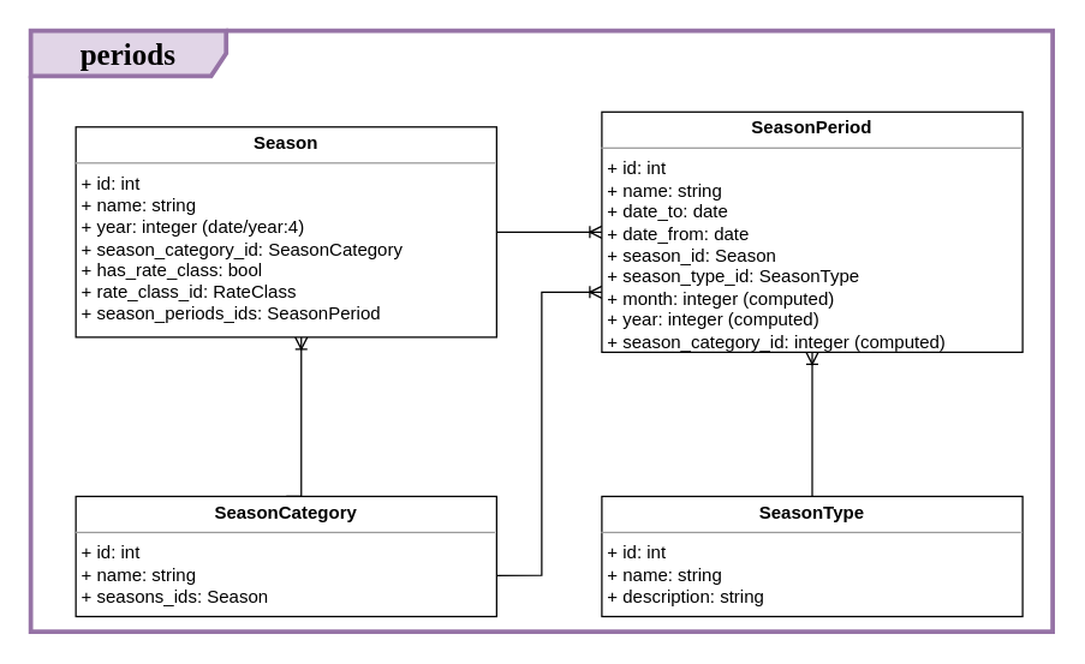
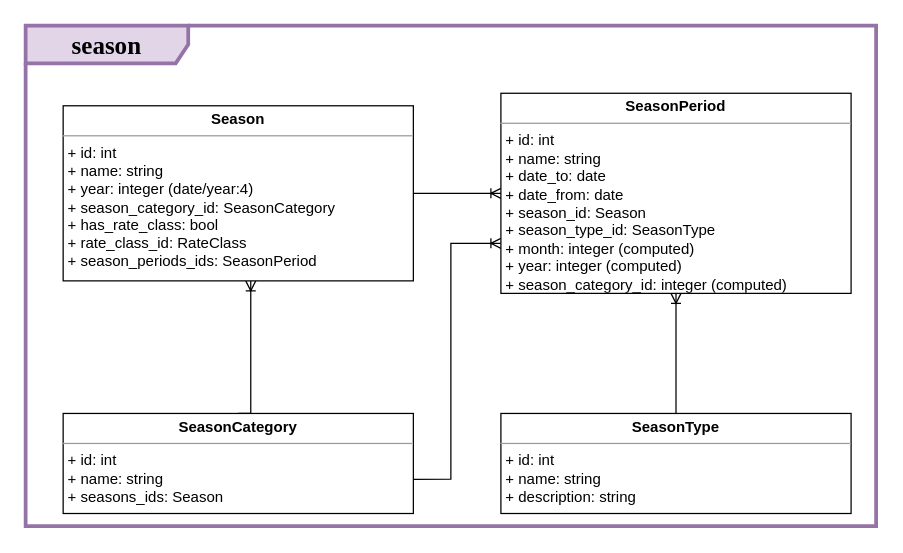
  <mxCell id="0" />
  <mxCell id="1" parent="0" />
- <mxCell id="2" value="&lt;font style=&quot;font-size: 20px;&quot;&gt;&lt;b&gt;periods&lt;/b&gt;&lt;/font&gt;" style="shape=umlFrame;whiteSpace=wrap;html=1;rounded=0;shadow=0;comic=0;labelBackgroundColor=none;strokeWidth=3;fontFamily=Verdana;fontSize=10;align=center;width=130;height=30;fillColor=#e1d5e7;strokeColor=#9673a6;" parent="1" vertex="1"><mxGeometry x="20" y="20" width="680" height="400" as="geometry" /></mxCell>
+ <mxCell id="2" value="&lt;font style=&quot;font-size: 20px;&quot;&gt;&lt;b&gt;season&lt;/b&gt;&lt;/font&gt;" style="shape=umlFrame;whiteSpace=wrap;html=1;rounded=0;shadow=0;comic=0;labelBackgroundColor=none;strokeWidth=3;fontFamily=Verdana;fontSize=10;align=center;width=130;height=30;fillColor=#e1d5e7;strokeColor=#9673a6;" parent="1" vertex="1"><mxGeometry x="20" y="20" width="680" height="400" as="geometry" /></mxCell>
  <mxCell id="3" style="edgeStyle=orthogonalEdgeStyle;rounded=0;orthogonalLoop=1;jettySize=auto;html=1;entryX=0.5;entryY=0;entryDx=0;entryDy=0;startArrow=ERoneToMany;startFill=0;endArrow=none;endFill=0;" parent="1" source="4" target="6" edge="1"><mxGeometry relative="1" as="geometry"><Array as="points"><mxPoint x="200" y="250" /><mxPoint x="200" y="250" /></Array></mxGeometry></mxCell>
  <mxCell id="4" value="&lt;p style=&quot;margin: 0px ; margin-top: 4px ; text-align: center&quot;&gt;&lt;b&gt;Season&lt;/b&gt;&lt;/p&gt;&lt;hr size=&quot;1&quot;&gt;&lt;p style=&quot;margin: 0px ; margin-left: 4px&quot;&gt;+ id: int&lt;/p&gt;&lt;p style=&quot;margin: 0px ; margin-left: 4px&quot;&gt;+ name: string&lt;/p&gt;&lt;p style=&quot;margin: 0px ; margin-left: 4px&quot;&gt;+ year: integer (date/year:4)&lt;/p&gt;&lt;p style=&quot;margin: 0px ; margin-left: 4px&quot;&gt;+ season_category_id: SeasonCategory&lt;/p&gt;&lt;p style=&quot;margin: 0px ; margin-left: 4px&quot;&gt;+ has_rate_class: bool&lt;/p&gt;&lt;p style=&quot;margin: 0px ; margin-left: 4px&quot;&gt;+ rate_class_id: RateClass&lt;/p&gt;&lt;p style=&quot;margin: 0px ; margin-left: 4px&quot;&gt;+ season_periods_ids: SeasonPeriod&lt;/p&gt;&lt;p style=&quot;margin: 0px ; margin-left: 4px&quot;&gt;&lt;br&gt;&lt;/p&gt;&lt;p style=&quot;margin: 0px ; margin-left: 4px&quot;&gt;&lt;br&gt;&lt;/p&gt;&lt;p style=&quot;margin: 0px ; margin-left: 4px&quot;&gt;&lt;br&gt;&lt;/p&gt;&lt;p style=&quot;margin: 0px ; margin-left: 4px&quot;&gt;&lt;br&gt;&lt;/p&gt;&lt;p style=&quot;margin: 0px 0px 0px 4px;&quot;&gt;&lt;br&gt;&lt;/p&gt;&lt;p style=&quot;margin: 0px 0px 0px 4px;&quot;&gt;&lt;br&gt;&lt;/p&gt;&lt;p style=&quot;margin: 0px 0px 0px 4px;&quot;&gt;&lt;br&gt;&lt;/p&gt;&lt;p style=&quot;margin: 0px 0px 0px 4px;&quot;&gt;&lt;br&gt;&lt;/p&gt;&lt;p style=&quot;margin: 0px 0px 0px 4px;&quot;&gt;&lt;br&gt;&lt;/p&gt;" style="verticalAlign=top;align=left;overflow=fill;fontSize=12;fontFamily=Helvetica;html=1;rounded=0;shadow=0;comic=0;labelBackgroundColor=none;strokeWidth=1" parent="1" vertex="1"><mxGeometry x="50" y="84" width="280" height="140" as="geometry" /></mxCell>
  <mxCell id="5" style="edgeStyle=orthogonalEdgeStyle;rounded=0;orthogonalLoop=1;jettySize=auto;html=1;entryX=0.994;entryY=0.658;entryDx=0;entryDy=0;startArrow=ERoneToMany;startFill=0;endArrow=none;endFill=0;exitX=0;exitY=0.75;exitDx=0;exitDy=0;entryPerimeter=0;" parent="1" source="9" target="6" edge="1"><mxGeometry relative="1" as="geometry"><Array as="points"><mxPoint x="360" y="194" /><mxPoint x="360" y="383" /></Array></mxGeometry></mxCell>
  <mxCell id="6" value="&lt;p style=&quot;margin: 0px ; margin-top: 4px ; text-align: center&quot;&gt;&lt;b&gt;SeasonCategory&lt;/b&gt;&lt;/p&gt;&lt;hr size=&quot;1&quot;&gt;&lt;p style=&quot;margin: 0px ; margin-left: 4px&quot;&gt;+ id: int&lt;/p&gt;&lt;p style=&quot;margin: 0px ; margin-left: 4px&quot;&gt;+ name: string&lt;/p&gt;&lt;p style=&quot;margin: 0px ; margin-left: 4px&quot;&gt;+ seasons_ids: Season&lt;/p&gt;&lt;p style=&quot;margin: 0px ; margin-left: 4px&quot;&gt;&lt;br&gt;&lt;/p&gt;&lt;p style=&quot;margin: 0px ; margin-left: 4px&quot;&gt;&lt;br&gt;&lt;/p&gt;&lt;p style=&quot;margin: 0px ; margin-left: 4px&quot;&gt;&lt;br&gt;&lt;/p&gt;&lt;p style=&quot;margin: 0px ; margin-left: 4px&quot;&gt;&lt;br&gt;&lt;/p&gt;&lt;p style=&quot;margin: 0px 0px 0px 4px;&quot;&gt;&lt;br&gt;&lt;/p&gt;&lt;p style=&quot;margin: 0px 0px 0px 4px;&quot;&gt;&lt;br&gt;&lt;/p&gt;&lt;p style=&quot;margin: 0px 0px 0px 4px;&quot;&gt;&lt;br&gt;&lt;/p&gt;&lt;p style=&quot;margin: 0px 0px 0px 4px;&quot;&gt;&lt;br&gt;&lt;/p&gt;&lt;p style=&quot;margin: 0px 0px 0px 4px;&quot;&gt;&lt;br&gt;&lt;/p&gt;" style="verticalAlign=top;align=left;overflow=fill;fontSize=12;fontFamily=Helvetica;html=1;rounded=0;shadow=0;comic=0;labelBackgroundColor=none;strokeWidth=1" parent="1" vertex="1"><mxGeometry x="50" y="330" width="280" height="80" as="geometry" /></mxCell>
  <mxCell id="7" style="edgeStyle=orthogonalEdgeStyle;rounded=0;orthogonalLoop=1;jettySize=auto;html=1;entryX=1;entryY=0.5;entryDx=0;entryDy=0;startArrow=ERoneToMany;startFill=0;endArrow=none;endFill=0;" parent="1" source="9" target="4" edge="1"><mxGeometry relative="1" as="geometry" /></mxCell>
  <mxCell id="8" style="edgeStyle=orthogonalEdgeStyle;rounded=0;orthogonalLoop=1;jettySize=auto;html=1;entryX=0.5;entryY=0;entryDx=0;entryDy=0;startArrow=ERoneToMany;startFill=0;endArrow=none;endFill=0;" parent="1" source="9" target="10" edge="1"><mxGeometry relative="1" as="geometry" /></mxCell>
  <mxCell id="9" value="&lt;p style=&quot;margin: 0px ; margin-top: 4px ; text-align: center&quot;&gt;&lt;b&gt;SeasonPeriod&lt;/b&gt;&lt;/p&gt;&lt;hr size=&quot;1&quot;&gt;&lt;p style=&quot;margin: 0px ; margin-left: 4px&quot;&gt;+ id: int&lt;/p&gt;&lt;p style=&quot;margin: 0px ; margin-left: 4px&quot;&gt;+ name: string&lt;/p&gt;&lt;p style=&quot;margin: 0px ; margin-left: 4px&quot;&gt;+ date_to: date&lt;/p&gt;&lt;p style=&quot;margin: 0px ; margin-left: 4px&quot;&gt;+ date_from: date&lt;/p&gt;&lt;p style=&quot;margin: 0px ; margin-left: 4px&quot;&gt;+ season_id: Season&lt;/p&gt;&lt;p style=&quot;margin: 0px ; margin-left: 4px&quot;&gt;+ season_type_id: SeasonType&lt;/p&gt;&lt;p style=&quot;margin: 0px ; margin-left: 4px&quot;&gt;+ month: integer (computed)&lt;/p&gt;&lt;p style=&quot;margin: 0px ; margin-left: 4px&quot;&gt;+ year: integer (computed)&lt;/p&gt;&lt;p style=&quot;margin: 0px ; margin-left: 4px&quot;&gt;+ season_category_id: integer (computed)&lt;/p&gt;&lt;p style=&quot;margin: 0px ; margin-left: 4px&quot;&gt;&lt;br&gt;&lt;/p&gt;&lt;p style=&quot;margin: 0px ; margin-left: 4px&quot;&gt;&lt;br&gt;&lt;/p&gt;&lt;p style=&quot;margin: 0px ; margin-left: 4px&quot;&gt;&lt;br&gt;&lt;/p&gt;&lt;p style=&quot;margin: 0px ; margin-left: 4px&quot;&gt;&lt;br&gt;&lt;/p&gt;&lt;p style=&quot;margin: 0px 0px 0px 4px;&quot;&gt;&lt;br&gt;&lt;/p&gt;&lt;p style=&quot;margin: 0px 0px 0px 4px;&quot;&gt;&lt;br&gt;&lt;/p&gt;&lt;p style=&quot;margin: 0px 0px 0px 4px;&quot;&gt;&lt;br&gt;&lt;/p&gt;&lt;p style=&quot;margin: 0px 0px 0px 4px;&quot;&gt;&lt;br&gt;&lt;/p&gt;&lt;p style=&quot;margin: 0px 0px 0px 4px;&quot;&gt;&lt;br&gt;&lt;/p&gt;" style="verticalAlign=top;align=left;overflow=fill;fontSize=12;fontFamily=Helvetica;html=1;rounded=0;shadow=0;comic=0;labelBackgroundColor=none;strokeWidth=1" parent="1" vertex="1"><mxGeometry x="400" y="74" width="280" height="160" as="geometry" /></mxCell>
  <mxCell id="10" value="&lt;p style=&quot;margin: 0px ; margin-top: 4px ; text-align: center&quot;&gt;&lt;b&gt;SeasonType&lt;/b&gt;&lt;/p&gt;&lt;hr size=&quot;1&quot;&gt;&lt;p style=&quot;margin: 0px ; margin-left: 4px&quot;&gt;+ id: int&lt;/p&gt;&lt;p style=&quot;margin: 0px ; margin-left: 4px&quot;&gt;+ name: string&lt;/p&gt;&lt;p style=&quot;margin: 0px ; margin-left: 4px&quot;&gt;+ description: string&lt;/p&gt;&lt;p style=&quot;margin: 0px ; margin-left: 4px&quot;&gt;&lt;br&gt;&lt;/p&gt;&lt;p style=&quot;margin: 0px ; margin-left: 4px&quot;&gt;&lt;br&gt;&lt;/p&gt;&lt;p style=&quot;margin: 0px ; margin-left: 4px&quot;&gt;&lt;br&gt;&lt;/p&gt;&lt;p style=&quot;margin: 0px ; margin-left: 4px&quot;&gt;&lt;br&gt;&lt;/p&gt;&lt;p style=&quot;margin: 0px 0px 0px 4px;&quot;&gt;&lt;br&gt;&lt;/p&gt;&lt;p style=&quot;margin: 0px 0px 0px 4px;&quot;&gt;&lt;br&gt;&lt;/p&gt;&lt;p style=&quot;margin: 0px 0px 0px 4px;&quot;&gt;&lt;br&gt;&lt;/p&gt;&lt;p style=&quot;margin: 0px 0px 0px 4px;&quot;&gt;&lt;br&gt;&lt;/p&gt;&lt;p style=&quot;margin: 0px 0px 0px 4px;&quot;&gt;&lt;br&gt;&lt;/p&gt;" style="verticalAlign=top;align=left;overflow=fill;fontSize=12;fontFamily=Helvetica;html=1;rounded=0;shadow=0;comic=0;labelBackgroundColor=none;strokeWidth=1" parent="1" vertex="1"><mxGeometry x="400" y="330" width="280" height="80" as="geometry" /></mxCell>
